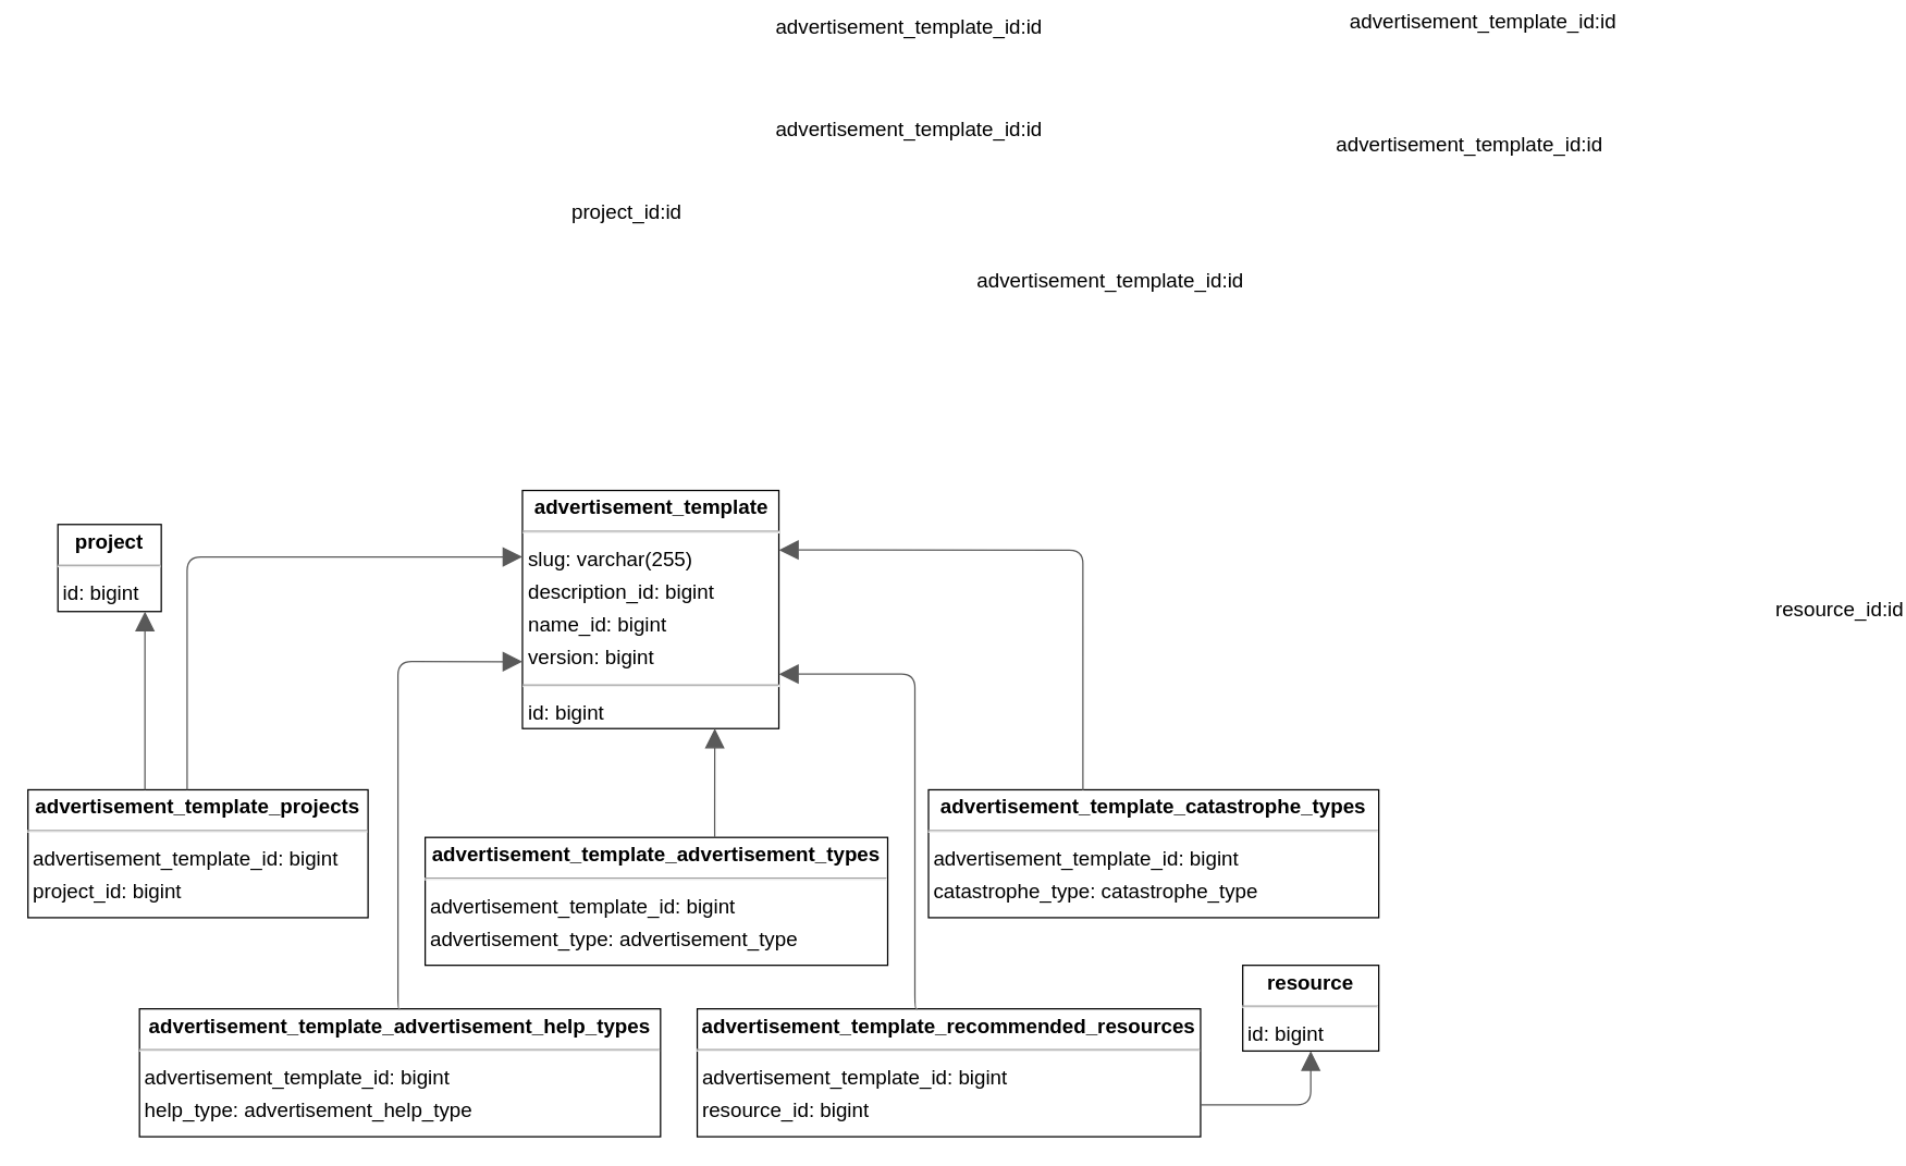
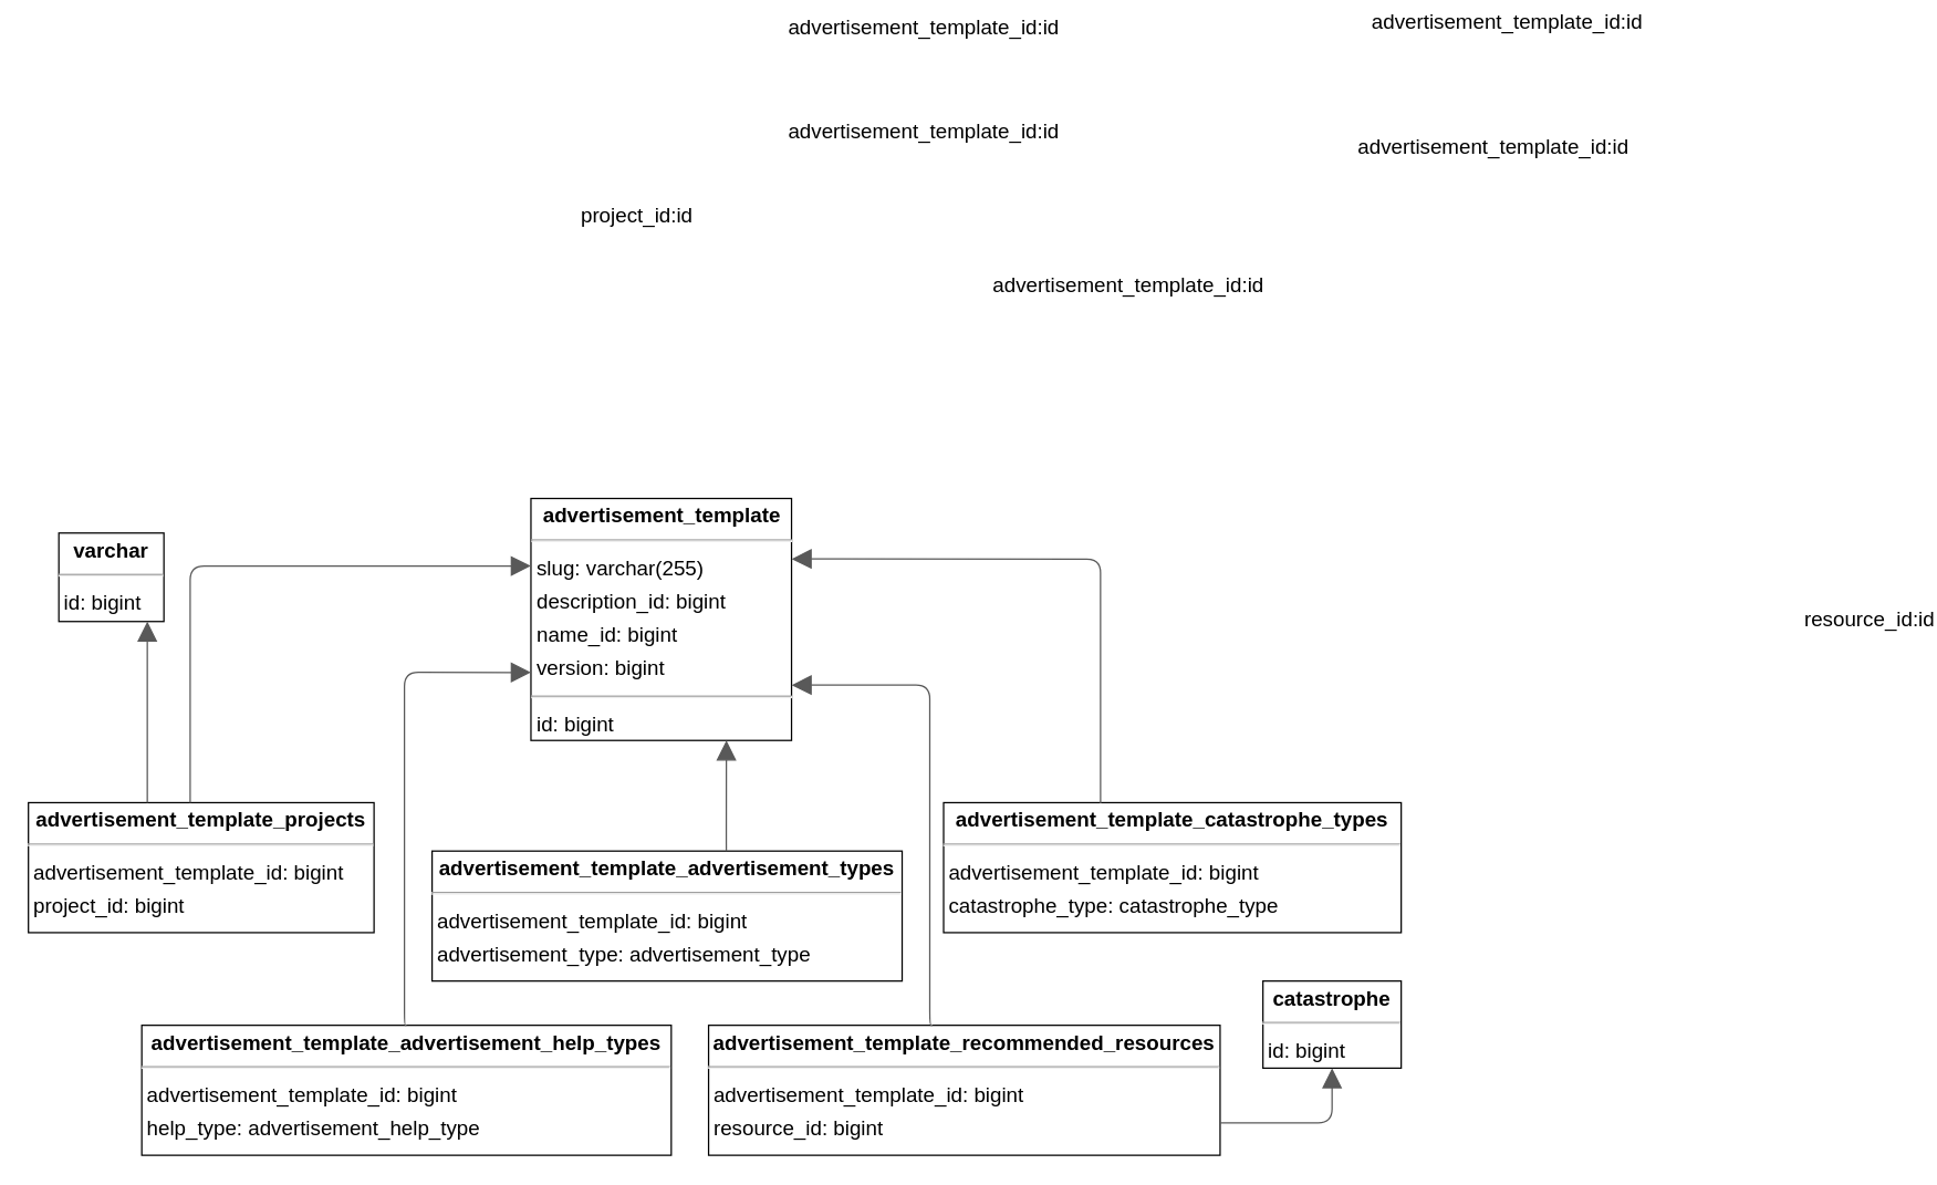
  <mxCell id="0" />
  <mxCell id="1" parent="0" />
  <mxCell id="2" value="&lt;p style=&quot;margin: 4px 0px 0px; text-align: center; font-size: 15px;&quot;&gt;&lt;b style=&quot;font-size: 15px;&quot;&gt;advertisement_template&lt;/b&gt;&lt;/p&gt;&lt;hr style=&quot;font-size: 15px;&quot;&gt;&lt;p style=&quot;margin: 0px 0px 0px 4px; line-height: 1.6; font-size: 15px;&quot;&gt; slug: varchar(255)&lt;br style=&quot;font-size: 15px;&quot;&gt; description_id: bigint&lt;br style=&quot;font-size: 15px;&quot;&gt; name_id: bigint&lt;br style=&quot;font-size: 15px;&quot;&gt; version: bigint&lt;/p&gt;&lt;hr style=&quot;font-size: 15px;&quot;&gt;&lt;p style=&quot;margin: 0px 0px 0px 4px; line-height: 1.6; font-size: 15px;&quot;&gt; id: bigint&lt;/p&gt;" style="verticalAlign=top;align=left;overflow=fill;fontSize=15;fontFamily=Helvetica;html=1;rounded=0;shadow=0;comic=0;labelBackgroundColor=none;strokeWidth=1;" parent="1" vertex="1"><mxGeometry x="383.5" y="20" width="188.5" height="175" as="geometry" /></mxCell>
  <mxCell id="3" value="&lt;p style=&quot;margin: 4px 0px 0px; text-align: center; font-size: 15px;&quot;&gt;&lt;b style=&quot;font-size: 15px;&quot;&gt;advertisement_template_advertisement_help_types&lt;/b&gt;&lt;/p&gt;&lt;hr style=&quot;font-size: 15px;&quot;&gt;&lt;p style=&quot;margin: 0px 0px 0px 4px; line-height: 1.6; font-size: 15px;&quot;&gt; advertisement_template_id: bigint&lt;br style=&quot;font-size: 15px;&quot;&gt; help_type: advertisement_help_type&lt;/p&gt;" style="verticalAlign=top;align=left;overflow=fill;fontSize=15;fontFamily=Helvetica;html=1;rounded=0;shadow=0;comic=0;labelBackgroundColor=none;strokeWidth=1;" parent="1" vertex="1"><mxGeometry x="102" y="401" width="383" height="94" as="geometry" /></mxCell>
  <mxCell id="4" value="&lt;p style=&quot;margin: 4px 0px 0px; text-align: center; font-size: 15px;&quot;&gt;&lt;b style=&quot;font-size: 15px;&quot;&gt;advertisement_template_advertisement_types&lt;/b&gt;&lt;/p&gt;&lt;hr style=&quot;font-size: 15px;&quot;&gt;&lt;p style=&quot;margin: 0px 0px 0px 4px; line-height: 1.6; font-size: 15px;&quot;&gt; advertisement_template_id: bigint&lt;br style=&quot;font-size: 15px;&quot;&gt; advertisement_type: advertisement_type&lt;/p&gt;" style="verticalAlign=top;align=left;overflow=fill;fontSize=15;fontFamily=Helvetica;html=1;rounded=0;shadow=0;comic=0;labelBackgroundColor=none;strokeWidth=1;" parent="1" vertex="1"><mxGeometry x="312" y="275" width="340" height="94" as="geometry" /></mxCell>
  <mxCell id="5" value="&lt;p style=&quot;margin: 4px 0px 0px; text-align: center; font-size: 15px;&quot;&gt;&lt;b style=&quot;font-size: 15px;&quot;&gt;advertisement_template_catastrophe_types&lt;/b&gt;&lt;/p&gt;&lt;hr style=&quot;font-size: 15px;&quot;&gt;&lt;p style=&quot;margin: 0px 0px 0px 4px; line-height: 1.6; font-size: 15px;&quot;&gt; advertisement_template_id: bigint&lt;br style=&quot;font-size: 15px;&quot;&gt; catastrophe_type: catastrophe_type&lt;/p&gt;" style="verticalAlign=top;align=left;overflow=fill;fontSize=15;fontFamily=Helvetica;html=1;rounded=0;shadow=0;comic=0;labelBackgroundColor=none;strokeWidth=1;" parent="1" vertex="1"><mxGeometry x="682" y="240" width="331" height="94" as="geometry" /></mxCell>
  <mxCell id="6" value="&lt;p style=&quot;margin: 4px 0px 0px; text-align: center; font-size: 15px;&quot;&gt;&lt;b style=&quot;font-size: 15px;&quot;&gt;advertisement_template_projects&lt;/b&gt;&lt;/p&gt;&lt;hr style=&quot;font-size: 15px;&quot;&gt;&lt;p style=&quot;margin: 0px 0px 0px 4px; line-height: 1.6; font-size: 15px;&quot;&gt; advertisement_template_id: bigint&lt;br style=&quot;font-size: 15px;&quot;&gt; project_id: bigint&lt;/p&gt;" style="verticalAlign=top;align=left;overflow=fill;fontSize=15;fontFamily=Helvetica;html=1;rounded=0;shadow=0;comic=0;labelBackgroundColor=none;strokeWidth=1;" parent="1" vertex="1"><mxGeometry x="20" y="240" width="250" height="94" as="geometry" /></mxCell>
  <mxCell id="7" value="&lt;p style=&quot;margin: 4px 0px 0px; text-align: center; font-size: 15px;&quot;&gt;&lt;b style=&quot;font-size: 15px;&quot;&gt;advertisement_template_recommended_resources&lt;/b&gt;&lt;/p&gt;&lt;hr style=&quot;font-size: 15px;&quot;&gt;&lt;p style=&quot;margin: 0px 0px 0px 4px; line-height: 1.6; font-size: 15px;&quot;&gt; advertisement_template_id: bigint&lt;br style=&quot;font-size: 15px;&quot;&gt; resource_id: bigint&lt;/p&gt;" style="verticalAlign=top;align=left;overflow=fill;fontSize=15;fontFamily=Helvetica;html=1;rounded=0;shadow=0;comic=0;labelBackgroundColor=none;strokeWidth=1;" parent="1" vertex="1"><mxGeometry x="512" y="401" width="370" height="94" as="geometry" /></mxCell>
- <mxCell id="8" value="&lt;p style=&quot;margin: 4px 0px 0px; text-align: center; font-size: 15px;&quot;&gt;&lt;b style=&quot;font-size: 15px;&quot;&gt;project&lt;/b&gt;&lt;/p&gt;&lt;hr style=&quot;font-size: 15px;&quot;&gt;&lt;p style=&quot;margin: 0px 0px 0px 4px; line-height: 1.6; font-size: 15px;&quot;&gt;&lt;/p&gt;&lt;p style=&quot;margin: 0px 0px 0px 4px; line-height: 1.6; font-size: 15px;&quot;&gt; id: bigint&lt;/p&gt;" style="verticalAlign=top;align=left;overflow=fill;fontSize=15;fontFamily=Helvetica;html=1;rounded=0;shadow=0;comic=0;labelBackgroundColor=none;strokeWidth=1;" parent="1" vertex="1"><mxGeometry x="42" y="45" width="76" height="64" as="geometry" /></mxCell>
- <mxCell id="9" value="&lt;p style=&quot;margin: 4px 0px 0px; text-align: center; font-size: 15px;&quot;&gt;&lt;b style=&quot;font-size: 15px;&quot;&gt;resource&lt;/b&gt;&lt;/p&gt;&lt;hr style=&quot;font-size: 15px;&quot;&gt;&lt;p style=&quot;margin: 0px 0px 0px 4px; line-height: 1.6; font-size: 15px;&quot;&gt;&lt;/p&gt;&lt;p style=&quot;margin: 0px 0px 0px 4px; line-height: 1.6; font-size: 15px;&quot;&gt; id: bigint&lt;/p&gt;" style="verticalAlign=top;align=left;overflow=fill;fontSize=15;fontFamily=Helvetica;html=1;rounded=0;shadow=0;comic=0;labelBackgroundColor=none;strokeWidth=1;" parent="1" vertex="1"><mxGeometry x="913" y="369" width="100" height="63" as="geometry" /></mxCell>
+ <mxCell id="8" value="&lt;p style=&quot;margin: 4px 0px 0px; text-align: center; font-size: 15px;&quot;&gt;&lt;b style=&quot;font-size: 15px;&quot;&gt;varchar&lt;/b&gt;&lt;/p&gt;&lt;hr style=&quot;font-size: 15px;&quot;&gt;&lt;p style=&quot;margin: 0px 0px 0px 4px; line-height: 1.6; font-size: 15px;&quot;&gt;&lt;/p&gt;&lt;p style=&quot;margin: 0px 0px 0px 4px; line-height: 1.6; font-size: 15px;&quot;&gt; id: bigint&lt;/p&gt;" style="verticalAlign=top;align=left;overflow=fill;fontSize=15;fontFamily=Helvetica;html=1;rounded=0;shadow=0;comic=0;labelBackgroundColor=none;strokeWidth=1;" parent="1" vertex="1"><mxGeometry x="42" y="45" width="76" height="64" as="geometry" /></mxCell>
+ <mxCell id="9" value="&lt;p style=&quot;margin: 4px 0px 0px; text-align: center; font-size: 15px;&quot;&gt;&lt;b style=&quot;font-size: 15px;&quot;&gt;catastrophe&lt;/b&gt;&lt;/p&gt;&lt;hr style=&quot;font-size: 15px;&quot;&gt;&lt;p style=&quot;margin: 0px 0px 0px 4px; line-height: 1.6; font-size: 15px;&quot;&gt;&lt;/p&gt;&lt;p style=&quot;margin: 0px 0px 0px 4px; line-height: 1.6; font-size: 15px;&quot;&gt; id: bigint&lt;/p&gt;" style="verticalAlign=top;align=left;overflow=fill;fontSize=15;fontFamily=Helvetica;html=1;rounded=0;shadow=0;comic=0;labelBackgroundColor=none;strokeWidth=1;" parent="1" vertex="1"><mxGeometry x="913" y="369" width="100" height="63" as="geometry" /></mxCell>
  <mxCell id="10" value="" style="html=1;rounded=1;edgeStyle=orthogonalEdgeStyle;dashed=0;startArrow=none;endArrow=block;endSize=12;strokeColor=#595959;exitX=0.500;exitY=0.000;exitDx=0;exitDy=0;entryX=0.000;entryY=0.719;entryDx=0;entryDy=0;fontSize=15;" parent="1" source="3" target="2" edge="1"><mxGeometry width="50" height="50" relative="1" as="geometry"><Array as="points"><mxPoint x="292" y="401" /><mxPoint x="292" y="146" /></Array></mxGeometry></mxCell>
  <mxCell id="11" value="advertisement_template_id:id" style="edgeLabel;resizable=0;html=1;align=left;verticalAlign=top;strokeColor=default;fontSize=15;" parent="10" vertex="1" connectable="0"><mxGeometry x="568" y="-261.5" as="geometry" /></mxCell>
  <mxCell id="12" value="" style="html=1;rounded=1;edgeStyle=orthogonalEdgeStyle;dashed=0;startArrow=none;endArrow=block;endSize=12;strokeColor=#595959;fontSize=15;entryX=1;entryY=0.25;entryDx=0;entryDy=0;exitX=0.343;exitY=0.004;exitDx=0;exitDy=0;exitPerimeter=0;" parent="1" source="5" target="2" edge="1"><mxGeometry width="50" height="50" relative="1" as="geometry"><Array as="points"><mxPoint x="796" y="64" /></Array><mxPoint x="802" y="225" as="sourcePoint" /><mxPoint x="603" y="125" as="targetPoint" /></mxGeometry></mxCell>
  <mxCell id="13" value="advertisement_template_id:id" style="edgeLabel;resizable=0;html=1;align=left;verticalAlign=top;strokeColor=default;fontSize=15;" parent="12" vertex="1" connectable="0"><mxGeometry x="980" y="-250" as="geometry" /></mxCell>
  <mxCell id="14" value="" style="html=1;rounded=1;edgeStyle=orthogonalEdgeStyle;dashed=0;startArrow=none;endArrow=block;endSize=12;strokeColor=#595959;fontSize=15;entryX=0.75;entryY=1;entryDx=0;entryDy=0;exitX=0.626;exitY=0;exitDx=0;exitDy=0;exitPerimeter=0;" parent="1" source="4" target="2" edge="1"><mxGeometry width="50" height="50" relative="1" as="geometry"><Array as="points"><mxPoint x="525" y="265" /><mxPoint x="525" y="265" /></Array><mxPoint x="532" y="265" as="sourcePoint" /><mxPoint x="562" y="225" as="targetPoint" /></mxGeometry></mxCell>
  <mxCell id="15" value="advertisement_template_id:id" style="edgeLabel;resizable=0;html=1;align=left;verticalAlign=top;strokeColor=default;fontSize=15;" parent="14" vertex="1" connectable="0"><mxGeometry x="715.5" y="-150" as="geometry" /></mxCell>
  <mxCell id="16" value="" style="html=1;rounded=1;edgeStyle=orthogonalEdgeStyle;dashed=0;startArrow=none;endArrow=block;endSize=12;strokeColor=#595959;entryX=0.000;entryY=0.279;entryDx=0;entryDy=0;fontSize=15;" parent="1" target="2" edge="1"><mxGeometry width="50" height="50" relative="1" as="geometry"><Array as="points"><mxPoint x="137" y="240" /><mxPoint x="137" y="69" /></Array><mxPoint x="137" y="240" as="sourcePoint" /></mxGeometry></mxCell>
  <mxCell id="17" value="advertisement_template_id:id" style="edgeLabel;resizable=0;html=1;align=left;verticalAlign=top;strokeColor=default;fontSize=15;" parent="16" vertex="1" connectable="0"><mxGeometry x="568" y="-336" as="geometry" /></mxCell>
  <mxCell id="18" value="" style="html=1;rounded=1;edgeStyle=orthogonalEdgeStyle;dashed=0;startArrow=none;endArrow=block;endSize=12;strokeColor=#595959;fontSize=15;exitX=0.344;exitY=0.001;exitDx=0;exitDy=0;exitPerimeter=0;entryX=0.842;entryY=1;entryDx=0;entryDy=0;entryPerimeter=0;" parent="1" source="6" target="8" edge="1"><mxGeometry x="-0.247" y="-43" width="50" height="50" relative="1" as="geometry"><Array as="points" /><mxPoint x="90" y="240" as="sourcePoint" /><mxPoint x="122" y="175" as="targetPoint" /><mxPoint as="offset" /></mxGeometry></mxCell>
  <mxCell id="19" value="project_id:id" style="edgeLabel;resizable=0;html=1;align=left;verticalAlign=top;strokeColor=default;fontSize=15;" parent="18" vertex="1" connectable="0"><mxGeometry x="418" y="-200" as="geometry" /></mxCell>
  <mxCell id="20" value="" style="html=1;edgeStyle=orthogonalEdgeStyle;dashed=0;startArrow=none;endArrow=block;endSize=12;strokeColor=#595959;fontSize=15;rounded=1;exitX=0.438;exitY=0;exitDx=0;exitDy=0;exitPerimeter=0;" parent="1" source="7" edge="1"><mxGeometry width="50" height="50" relative="1" as="geometry"><Array as="points"><mxPoint x="672" y="401" /><mxPoint x="672" y="155" /><mxPoint x="572" y="155" /></Array><mxPoint x="702" y="355" as="sourcePoint" /><mxPoint x="572" y="155" as="targetPoint" /></mxGeometry></mxCell>
  <mxCell id="21" value="advertisement_template_id:id" style="edgeLabel;resizable=0;html=1;align=left;verticalAlign=top;strokeColor=default;fontSize=15;" parent="20" vertex="1" connectable="0"><mxGeometry x="990" y="-340" as="geometry" /></mxCell>
  <mxCell id="22" value="" style="html=1;rounded=1;edgeStyle=orthogonalEdgeStyle;dashed=0;startArrow=none;endArrow=block;endSize=12;strokeColor=#595959;fontSize=15;exitX=1;exitY=0.75;exitDx=0;exitDy=0;entryX=0.5;entryY=1;entryDx=0;entryDy=0;" parent="1" source="7" target="9" edge="1"><mxGeometry width="50" height="50" relative="1" as="geometry"><Array as="points"><mxPoint x="963" y="472" /></Array><mxPoint x="882" y="485" as="sourcePoint" /><mxPoint x="1012" y="475" as="targetPoint" /></mxGeometry></mxCell>
  <mxCell id="23" value="resource_id:id" style="edgeLabel;resizable=0;html=1;align=left;verticalAlign=top;strokeColor=default;fontSize=15;" parent="22" vertex="1" connectable="0"><mxGeometry x="1303" y="92" as="geometry" /></mxCell>
